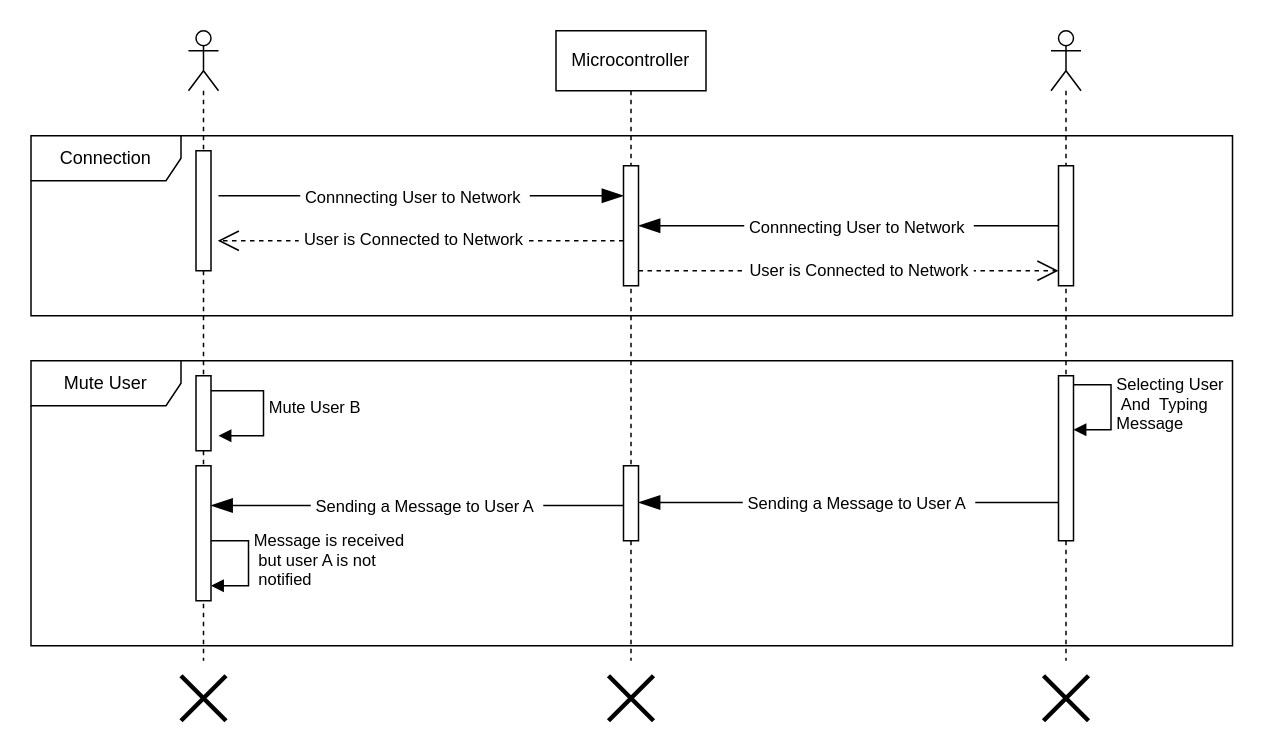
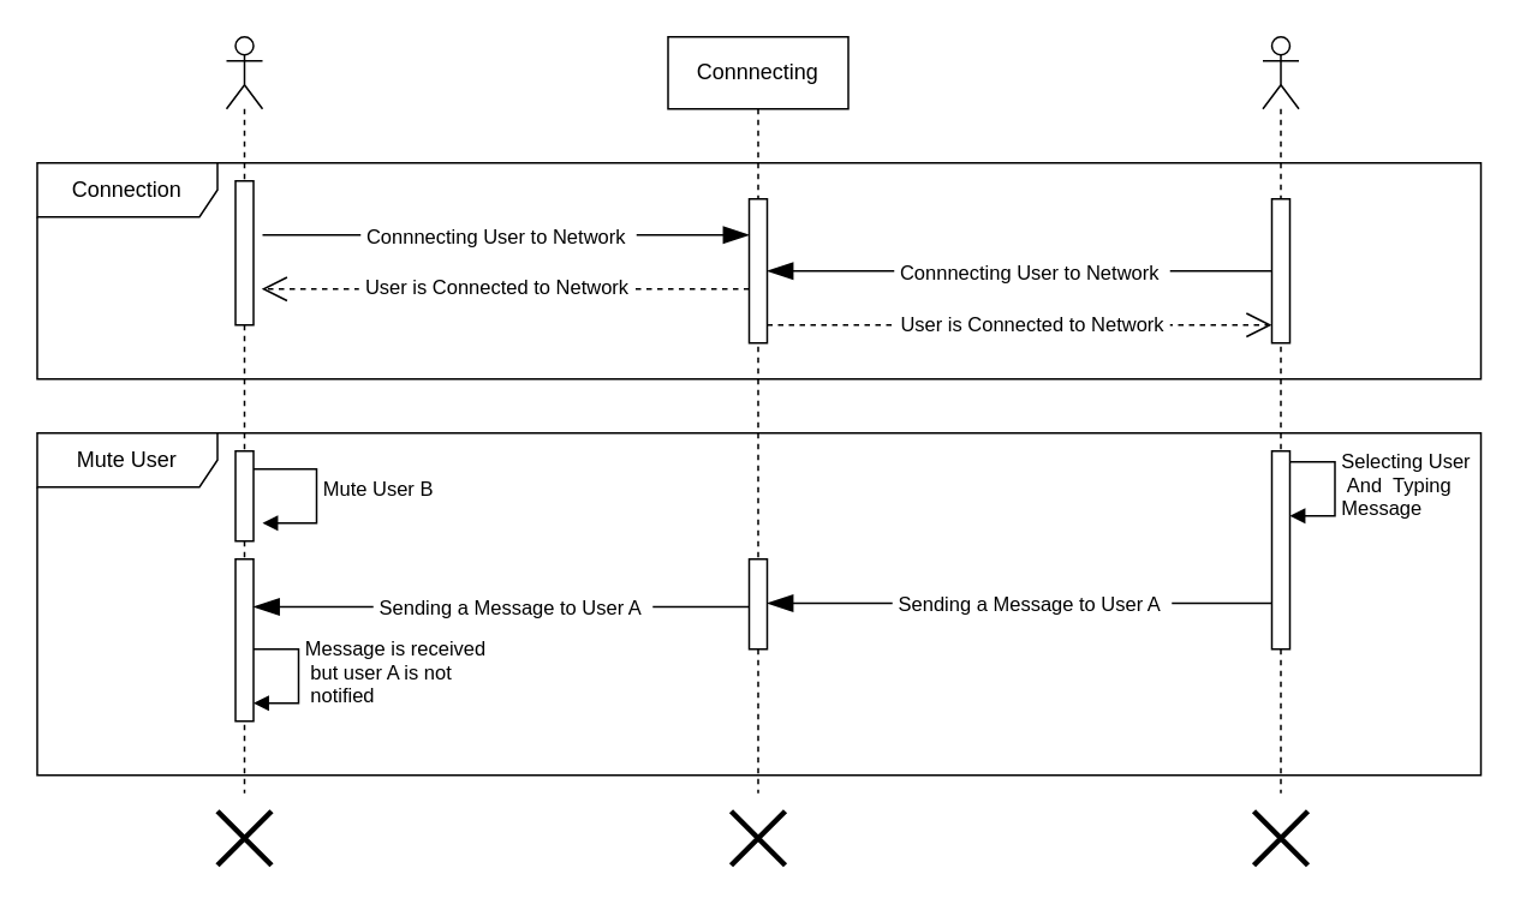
  <mxCell id="0" />
  <mxCell id="1" parent="0" />
  <mxCell id="2" value="Mute User B" style="html=1;align=left;spacingLeft=2;endArrow=block;rounded=0;edgeStyle=orthogonalEdgeStyle;curved=0;rounded=0;" parent="1" source="4" edge="1"><mxGeometry x="0.012" relative="1" as="geometry"><mxPoint x="145" y="320" as="sourcePoint" /><Array as="points"><mxPoint x="175" y="260" /><mxPoint x="175" y="290" /></Array><mxPoint as="offset" /><mxPoint x="145" y="290" as="targetPoint" /></mxGeometry></mxCell>
- <mxCell id="3" value="Microcontroller" style="shape=umlLifeline;perimeter=lifelinePerimeter;whiteSpace=wrap;html=1;container=1;dropTarget=0;collapsible=0;recursiveResize=0;outlineConnect=0;portConstraint=eastwest;newEdgeStyle={&quot;edgeStyle&quot;:&quot;elbowEdgeStyle&quot;,&quot;elbow&quot;:&quot;vertical&quot;,&quot;curved&quot;:0,&quot;rounded&quot;:0};" parent="1" vertex="1"><mxGeometry x="370" y="20" width="100" height="420" as="geometry" /></mxCell>
+ <mxCell id="3" value="Connnecting" style="shape=umlLifeline;perimeter=lifelinePerimeter;whiteSpace=wrap;html=1;container=1;dropTarget=0;collapsible=0;recursiveResize=0;outlineConnect=0;portConstraint=eastwest;newEdgeStyle={&quot;edgeStyle&quot;:&quot;elbowEdgeStyle&quot;,&quot;elbow&quot;:&quot;vertical&quot;,&quot;curved&quot;:0,&quot;rounded&quot;:0};" parent="1" vertex="1"><mxGeometry x="370" y="20" width="100" height="420" as="geometry" /></mxCell>
  <mxCell id="4" value="" style="shape=umlLifeline;perimeter=lifelinePerimeter;whiteSpace=wrap;html=1;container=1;dropTarget=0;collapsible=0;recursiveResize=0;outlineConnect=0;portConstraint=eastwest;newEdgeStyle={&quot;curved&quot;:0,&quot;rounded&quot;:0};participant=umlActor;" parent="1" vertex="1"><mxGeometry x="125" y="20" width="20" height="420" as="geometry" /></mxCell>
  <mxCell id="5" value="Message is received&lt;br&gt;&amp;nbsp;but user A is not&lt;br&gt;&amp;nbsp;notified&amp;nbsp;" style="html=1;align=left;spacingLeft=2;endArrow=block;rounded=0;edgeStyle=orthogonalEdgeStyle;curved=0;rounded=0;" parent="4" edge="1"><mxGeometry relative="1" as="geometry"><mxPoint x="10" y="340" as="sourcePoint" /><Array as="points"><mxPoint x="40" y="370" /></Array><mxPoint x="15" y="370" as="targetPoint" /></mxGeometry></mxCell>
  <mxCell id="6" value="" style="html=1;points=[[0,0,0,0,5],[0,1,0,0,-5],[1,0,0,0,5],[1,1,0,0,-5]];perimeter=orthogonalPerimeter;outlineConnect=0;targetShapes=umlLifeline;portConstraint=eastwest;newEdgeStyle={&quot;curved&quot;:0,&quot;rounded&quot;:0};" parent="4" vertex="1"><mxGeometry x="5" y="80" width="10" height="80" as="geometry" /></mxCell>
  <mxCell id="7" value="" style="html=1;points=[[0,0,0,0,5],[0,1,0,0,-5],[1,0,0,0,5],[1,1,0,0,-5]];perimeter=orthogonalPerimeter;outlineConnect=0;targetShapes=umlLifeline;portConstraint=eastwest;newEdgeStyle={&quot;curved&quot;:0,&quot;rounded&quot;:0};" parent="4" vertex="1"><mxGeometry x="5" y="230" width="10" height="50" as="geometry" /></mxCell>
  <mxCell id="8" value="" style="html=1;points=[[0,0,0,0,5],[0,1,0,0,-5],[1,0,0,0,5],[1,1,0,0,-5]];perimeter=orthogonalPerimeter;outlineConnect=0;targetShapes=umlLifeline;portConstraint=eastwest;newEdgeStyle={&quot;curved&quot;:0,&quot;rounded&quot;:0};" parent="4" vertex="1"><mxGeometry x="5" y="290" width="10" height="90" as="geometry" /></mxCell>
  <mxCell id="9" value="" style="shape=umlDestroy;whiteSpace=wrap;html=1;strokeWidth=3;targetShapes=umlLifeline;" parent="1" vertex="1"><mxGeometry x="120" y="450" width="30" height="30" as="geometry" /></mxCell>
  <mxCell id="10" value="" style="shape=umlDestroy;whiteSpace=wrap;html=1;strokeWidth=3;targetShapes=umlLifeline;" parent="1" vertex="1"><mxGeometry x="405" y="450" width="30" height="30" as="geometry" /></mxCell>
  <mxCell id="11" value="" style="shape=umlLifeline;perimeter=lifelinePerimeter;whiteSpace=wrap;html=1;container=1;dropTarget=0;collapsible=0;recursiveResize=0;outlineConnect=0;portConstraint=eastwest;newEdgeStyle={&quot;curved&quot;:0,&quot;rounded&quot;:0};participant=umlActor;" parent="1" vertex="1"><mxGeometry x="700" y="20" width="20" height="420" as="geometry" /></mxCell>
  <mxCell id="12" value="" style="html=1;points=[[0,0,0,0,5],[0,1,0,0,-5],[1,0,0,0,5],[1,1,0,0,-5]];perimeter=orthogonalPerimeter;outlineConnect=0;targetShapes=umlLifeline;portConstraint=eastwest;newEdgeStyle={&quot;curved&quot;:0,&quot;rounded&quot;:0};" parent="11" vertex="1"><mxGeometry x="5" y="90" width="10" height="80" as="geometry" /></mxCell>
  <mxCell id="13" value="Selecting User&lt;br&gt;&amp;nbsp;And&amp;nbsp; Typing&amp;nbsp;&lt;br&gt;Message" style="html=1;align=left;spacingLeft=2;endArrow=block;rounded=0;edgeStyle=orthogonalEdgeStyle;curved=0;rounded=0;" parent="11" edge="1"><mxGeometry relative="1" as="geometry"><mxPoint x="10" y="236" as="sourcePoint" /><Array as="points"><mxPoint x="40" y="266" /></Array><mxPoint x="15" y="266" as="targetPoint" /></mxGeometry></mxCell>
  <mxCell id="14" value="" style="html=1;points=[[0,0,0,0,5],[0,1,0,0,-5],[1,0,0,0,5],[1,1,0,0,-5]];perimeter=orthogonalPerimeter;outlineConnect=0;targetShapes=umlLifeline;portConstraint=eastwest;newEdgeStyle={&quot;curved&quot;:0,&quot;rounded&quot;:0};" parent="11" vertex="1"><mxGeometry x="5" y="230" width="10" height="110" as="geometry" /></mxCell>
  <mxCell id="15" value="" style="shape=umlDestroy;whiteSpace=wrap;html=1;strokeWidth=3;targetShapes=umlLifeline;" parent="1" vertex="1"><mxGeometry x="695" y="450" width="30" height="30" as="geometry" /></mxCell>
  <mxCell id="16" value="Connection" style="shape=umlFrame;whiteSpace=wrap;html=1;pointerEvents=0;width=100;height=30;" parent="1" vertex="1"><mxGeometry x="20" y="90" width="801" height="120" as="geometry" /></mxCell>
  <mxCell id="17" value="" style="html=1;points=[[0,0,0,0,5],[0,1,0,0,-5],[1,0,0,0,5],[1,1,0,0,-5]];perimeter=orthogonalPerimeter;outlineConnect=0;targetShapes=umlLifeline;portConstraint=eastwest;newEdgeStyle={&quot;curved&quot;:0,&quot;rounded&quot;:0};" parent="1" vertex="1"><mxGeometry x="415" y="110" width="10" height="80" as="geometry" /></mxCell>
  <mxCell id="18" value="" style="endArrow=blockThin;endFill=1;endSize=12;html=1;rounded=0;" parent="1" edge="1"><mxGeometry width="160" relative="1" as="geometry"><mxPoint x="145" y="130" as="sourcePoint" /><mxPoint x="415" y="130" as="targetPoint" /></mxGeometry></mxCell>
  <mxCell id="19" value="&amp;nbsp;Connnecting User to Network&amp;nbsp;&amp;nbsp;" style="edgeLabel;html=1;align=center;verticalAlign=middle;resizable=0;points=[];" parent="18" vertex="1" connectable="0"><mxGeometry x="-0.037" y="-3" relative="1" as="geometry"><mxPoint y="-3" as="offset" /></mxGeometry></mxCell>
  <mxCell id="20" value="" style="endArrow=blockThin;endFill=1;endSize=12;html=1;rounded=0;" parent="1" source="12" target="17" edge="1"><mxGeometry width="160" relative="1" as="geometry"><mxPoint x="335" y="450" as="sourcePoint" /><mxPoint x="495" y="450" as="targetPoint" /></mxGeometry></mxCell>
  <mxCell id="21" value="&amp;nbsp;Connnecting User to Network&amp;nbsp;&amp;nbsp;" style="edgeLabel;html=1;align=center;verticalAlign=middle;resizable=0;points=[];" parent="20" vertex="1" connectable="0"><mxGeometry x="-0.007" y="-3" relative="1" as="geometry"><mxPoint x="5" y="3" as="offset" /></mxGeometry></mxCell>
  <mxCell id="22" value="" style="endArrow=open;dashed=1;endFill=0;endSize=12;html=1;rounded=0;" parent="1" target="12" edge="1"><mxGeometry width="160" relative="1" as="geometry"><mxPoint x="425" y="180" as="sourcePoint" /><mxPoint x="585" y="180" as="targetPoint" /></mxGeometry></mxCell>
  <mxCell id="23" value="&amp;nbsp;User is Connected to Network&amp;nbsp;" style="edgeLabel;html=1;align=center;verticalAlign=middle;resizable=0;points=[];" parent="22" vertex="1" connectable="0"><mxGeometry x="0.043" y="-2" relative="1" as="geometry"><mxPoint y="-3" as="offset" /></mxGeometry></mxCell>
  <mxCell id="24" value="" style="endArrow=open;dashed=1;endFill=0;endSize=12;html=1;rounded=0;startArrow=none;startFill=0;" parent="1" edge="1"><mxGeometry width="160" relative="1" as="geometry"><mxPoint x="415" y="160" as="sourcePoint" /><mxPoint x="144.5" y="160" as="targetPoint" /><Array as="points"><mxPoint x="305" y="160" /></Array></mxGeometry></mxCell>
  <mxCell id="25" value="&amp;nbsp;User is Connected to Network&amp;nbsp;" style="edgeLabel;html=1;align=center;verticalAlign=middle;resizable=0;points=[];" parent="24" vertex="1" connectable="0"><mxGeometry x="0.043" y="-2" relative="1" as="geometry"><mxPoint as="offset" /></mxGeometry></mxCell>
  <mxCell id="26" value="Mute User" style="shape=umlFrame;whiteSpace=wrap;html=1;pointerEvents=0;width=100;height=30;" parent="1" vertex="1"><mxGeometry x="20" y="240" width="801" height="190" as="geometry" /></mxCell>
  <mxCell id="27" value="" style="endArrow=blockThin;endFill=1;endSize=12;html=1;rounded=0;" parent="1" edge="1"><mxGeometry width="160" relative="1" as="geometry"><mxPoint x="705" y="334.5" as="sourcePoint" /><mxPoint x="425" y="334.5" as="targetPoint" /></mxGeometry></mxCell>
  <mxCell id="28" value="&amp;nbsp;Sending a Message to User A&amp;nbsp;&amp;nbsp;" style="edgeLabel;html=1;align=center;verticalAlign=middle;resizable=0;points=[];" parent="27" vertex="1" connectable="0"><mxGeometry x="-0.007" y="-3" relative="1" as="geometry"><mxPoint x="5" y="3" as="offset" /></mxGeometry></mxCell>
  <mxCell id="29" value="" style="endArrow=blockThin;endFill=1;endSize=12;html=1;rounded=0;" parent="1" edge="1"><mxGeometry width="160" relative="1" as="geometry"><mxPoint x="415" y="336.5" as="sourcePoint" /><mxPoint x="140" y="336.5" as="targetPoint" /></mxGeometry></mxCell>
  <mxCell id="30" value="&amp;nbsp;Sending a Message to User A&amp;nbsp;&amp;nbsp;" style="edgeLabel;html=1;align=center;verticalAlign=middle;resizable=0;points=[];" parent="29" vertex="1" connectable="0"><mxGeometry x="-0.007" y="-3" relative="1" as="geometry"><mxPoint x="5" y="3" as="offset" /></mxGeometry></mxCell>
  <mxCell id="31" value="" style="html=1;points=[[0,0,0,0,5],[0,1,0,0,-5],[1,0,0,0,5],[1,1,0,0,-5]];perimeter=orthogonalPerimeter;outlineConnect=0;targetShapes=umlLifeline;portConstraint=eastwest;newEdgeStyle={&quot;curved&quot;:0,&quot;rounded&quot;:0};" parent="1" vertex="1"><mxGeometry x="415" y="310" width="10" height="50" as="geometry" /></mxCell>
